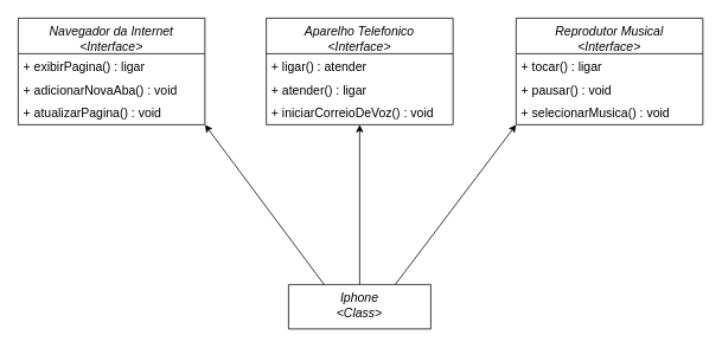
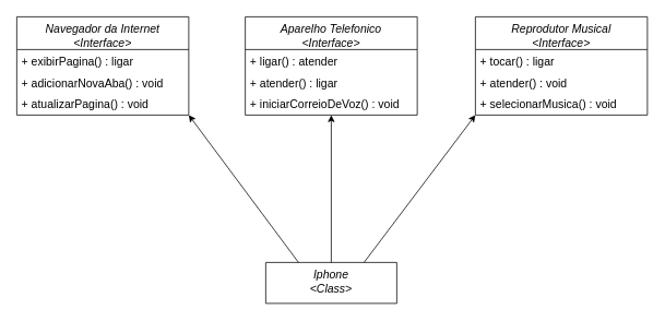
  <mxCell id="0" />
  <mxCell id="1" parent="0" />
  <mxCell id="2" value="Iphone&#10;&lt;Class&gt;" style="swimlane;fontStyle=2;align=center;verticalAlign=top;childLayout=stackLayout;horizontal=1;startSize=50;horizontalStack=0;resizeParent=1;resizeLast=0;collapsible=1;marginBottom=0;rounded=0;shadow=0;strokeWidth=1;fontSize=14;" parent="1" vertex="1"><mxGeometry x="324" y="320" width="160" height="50" as="geometry"><mxRectangle x="230" y="140" width="160" height="26" as="alternateBounds" /></mxGeometry></mxCell>
  <mxCell id="3" value="Navegador da Internet&#10;&lt;Interface&gt;" style="swimlane;fontStyle=2;align=center;verticalAlign=top;childLayout=stackLayout;horizontal=1;startSize=40;horizontalStack=0;resizeParent=1;resizeLast=0;collapsible=1;marginBottom=0;rounded=0;shadow=0;strokeWidth=1;fontSize=14;" vertex="1" parent="1"><mxGeometry x="20" y="20" width="210" height="120" as="geometry"><mxRectangle x="230" y="140" width="160" height="26" as="alternateBounds" /></mxGeometry></mxCell>
  <mxCell id="4" value="+ exibirPagina() : ligar" style="text;align=left;verticalAlign=top;spacingLeft=4;spacingRight=4;overflow=hidden;rotatable=0;points=[[0,0.5],[1,0.5]];portConstraint=eastwest;fontSize=14;" vertex="1" parent="3"><mxGeometry y="40" width="210" height="26" as="geometry" /></mxCell>
  <mxCell id="5" value="+ adicionarNovaAba() : void" style="text;align=left;verticalAlign=top;spacingLeft=4;spacingRight=4;overflow=hidden;rotatable=0;points=[[0,0.5],[1,0.5]];portConstraint=eastwest;rounded=0;shadow=0;html=0;fontSize=14;" vertex="1" parent="3"><mxGeometry y="66" width="210" height="26" as="geometry" /></mxCell>
  <mxCell id="6" value="+ atualizarPagina() : void" style="text;align=left;verticalAlign=top;spacingLeft=4;spacingRight=4;overflow=hidden;rotatable=0;points=[[0,0.5],[1,0.5]];portConstraint=eastwest;rounded=0;shadow=0;html=0;fontSize=14;" vertex="1" parent="3"><mxGeometry y="92" width="210" height="26" as="geometry" /></mxCell>
  <mxCell id="7" value="Reprodutor Musical&#10;&lt;Interface&gt;" style="swimlane;fontStyle=2;align=center;verticalAlign=top;childLayout=stackLayout;horizontal=1;startSize=40;horizontalStack=0;resizeParent=1;resizeLast=0;collapsible=1;marginBottom=0;rounded=0;shadow=0;strokeWidth=1;fontSize=14;" vertex="1" parent="1"><mxGeometry x="580" y="20" width="210" height="120" as="geometry"><mxRectangle x="230" y="140" width="160" height="26" as="alternateBounds" /></mxGeometry></mxCell>
  <mxCell id="8" value="+ tocar() : ligar" style="text;align=left;verticalAlign=top;spacingLeft=4;spacingRight=4;overflow=hidden;rotatable=0;points=[[0,0.5],[1,0.5]];portConstraint=eastwest;fontSize=14;" vertex="1" parent="7"><mxGeometry y="40" width="210" height="26" as="geometry" /></mxCell>
- <mxCell id="9" value="+ pausar() : void" style="text;align=left;verticalAlign=top;spacingLeft=4;spacingRight=4;overflow=hidden;rotatable=0;points=[[0,0.5],[1,0.5]];portConstraint=eastwest;rounded=0;shadow=0;html=0;fontSize=14;" vertex="1" parent="7"><mxGeometry y="66" width="210" height="26" as="geometry" /></mxCell>
+ <mxCell id="9" value="+ atender() : void" style="text;align=left;verticalAlign=top;spacingLeft=4;spacingRight=4;overflow=hidden;rotatable=0;points=[[0,0.5],[1,0.5]];portConstraint=eastwest;rounded=0;shadow=0;html=0;fontSize=14;" vertex="1" parent="7"><mxGeometry y="66" width="210" height="26" as="geometry" /></mxCell>
  <mxCell id="10" value="+ selecionarMusica() : void" style="text;align=left;verticalAlign=top;spacingLeft=4;spacingRight=4;overflow=hidden;rotatable=0;points=[[0,0.5],[1,0.5]];portConstraint=eastwest;rounded=0;shadow=0;html=0;fontSize=14;" vertex="1" parent="7"><mxGeometry y="92" width="210" height="26" as="geometry" /></mxCell>
  <mxCell id="11" value="Aparelho Telefonico&#10;&lt;Interface&gt;" style="swimlane;fontStyle=2;align=center;verticalAlign=top;childLayout=stackLayout;horizontal=1;startSize=40;horizontalStack=0;resizeParent=1;resizeLast=0;collapsible=1;marginBottom=0;rounded=0;shadow=0;strokeWidth=1;fontSize=14;" vertex="1" parent="1"><mxGeometry x="299" y="20" width="210" height="120" as="geometry"><mxRectangle x="230" y="140" width="160" height="26" as="alternateBounds" /></mxGeometry></mxCell>
  <mxCell id="12" value="+ ligar() : atender" style="text;align=left;verticalAlign=top;spacingLeft=4;spacingRight=4;overflow=hidden;rotatable=0;points=[[0,0.5],[1,0.5]];portConstraint=eastwest;fontSize=14;" vertex="1" parent="11"><mxGeometry y="40" width="210" height="26" as="geometry" /></mxCell>
  <mxCell id="13" value="+ atender() : ligar" style="text;align=left;verticalAlign=top;spacingLeft=4;spacingRight=4;overflow=hidden;rotatable=0;points=[[0,0.5],[1,0.5]];portConstraint=eastwest;rounded=0;shadow=0;html=0;fontSize=14;" vertex="1" parent="11"><mxGeometry y="66" width="210" height="26" as="geometry" /></mxCell>
  <mxCell id="14" value="+ iniciarCorreioDeVoz() : void" style="text;align=left;verticalAlign=top;spacingLeft=4;spacingRight=4;overflow=hidden;rotatable=0;points=[[0,0.5],[1,0.5]];portConstraint=eastwest;rounded=0;shadow=0;html=0;fontSize=14;" vertex="1" parent="11"><mxGeometry y="92" width="210" height="26" as="geometry" /></mxCell>
  <mxCell id="15" value="" style="endArrow=classic;html=1;rounded=0;exitX=0.75;exitY=0;exitDx=0;exitDy=0;entryX=0;entryY=1;entryDx=0;entryDy=0;" edge="1" parent="1" source="2" target="7"><mxGeometry width="50" height="50" relative="1" as="geometry"><mxPoint x="510" y="240" as="sourcePoint" /><mxPoint x="560" y="190" as="targetPoint" /></mxGeometry></mxCell>
  <mxCell id="16" value="" style="endArrow=classic;html=1;rounded=0;entryX=0.5;entryY=1;entryDx=0;entryDy=0;exitX=0.5;exitY=0;exitDx=0;exitDy=0;" edge="1" parent="1" source="2" target="11"><mxGeometry width="50" height="50" relative="1" as="geometry"><mxPoint x="404" y="290" as="sourcePoint" /><mxPoint x="404" y="260" as="targetPoint" /></mxGeometry></mxCell>
  <mxCell id="17" value="" style="endArrow=classic;html=1;rounded=0;exitX=0.25;exitY=0;exitDx=0;exitDy=0;" edge="1" parent="1" source="2"><mxGeometry width="50" height="50" relative="1" as="geometry"><mxPoint x="380" y="320" as="sourcePoint" /><mxPoint x="230" y="140" as="targetPoint" /></mxGeometry></mxCell>
